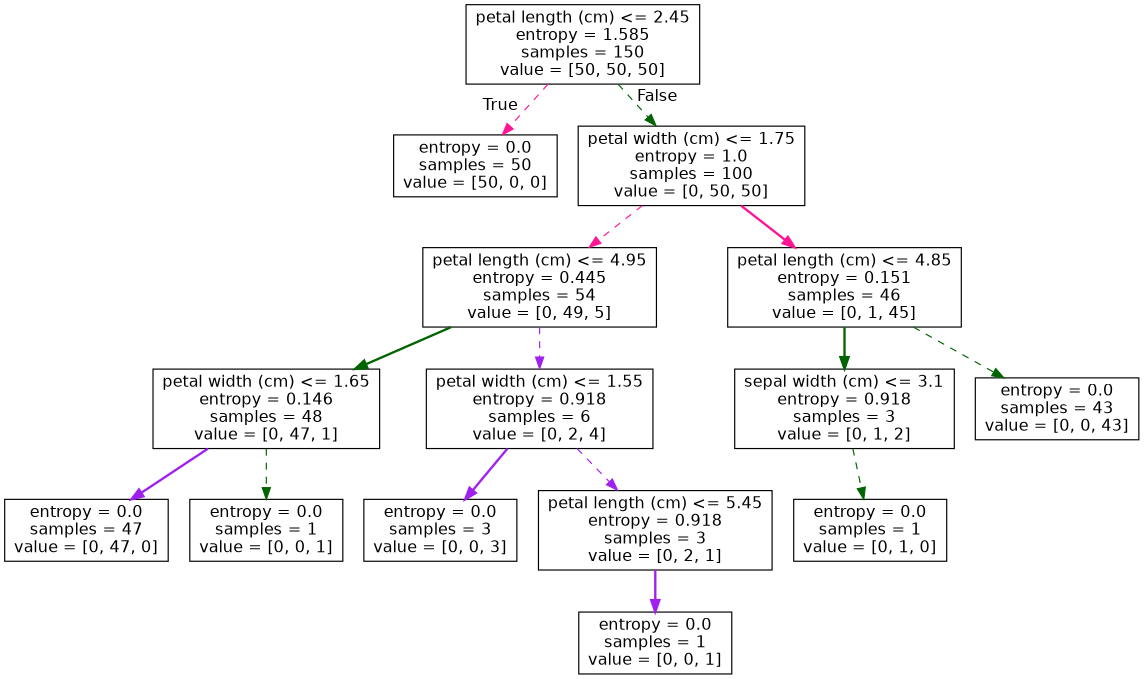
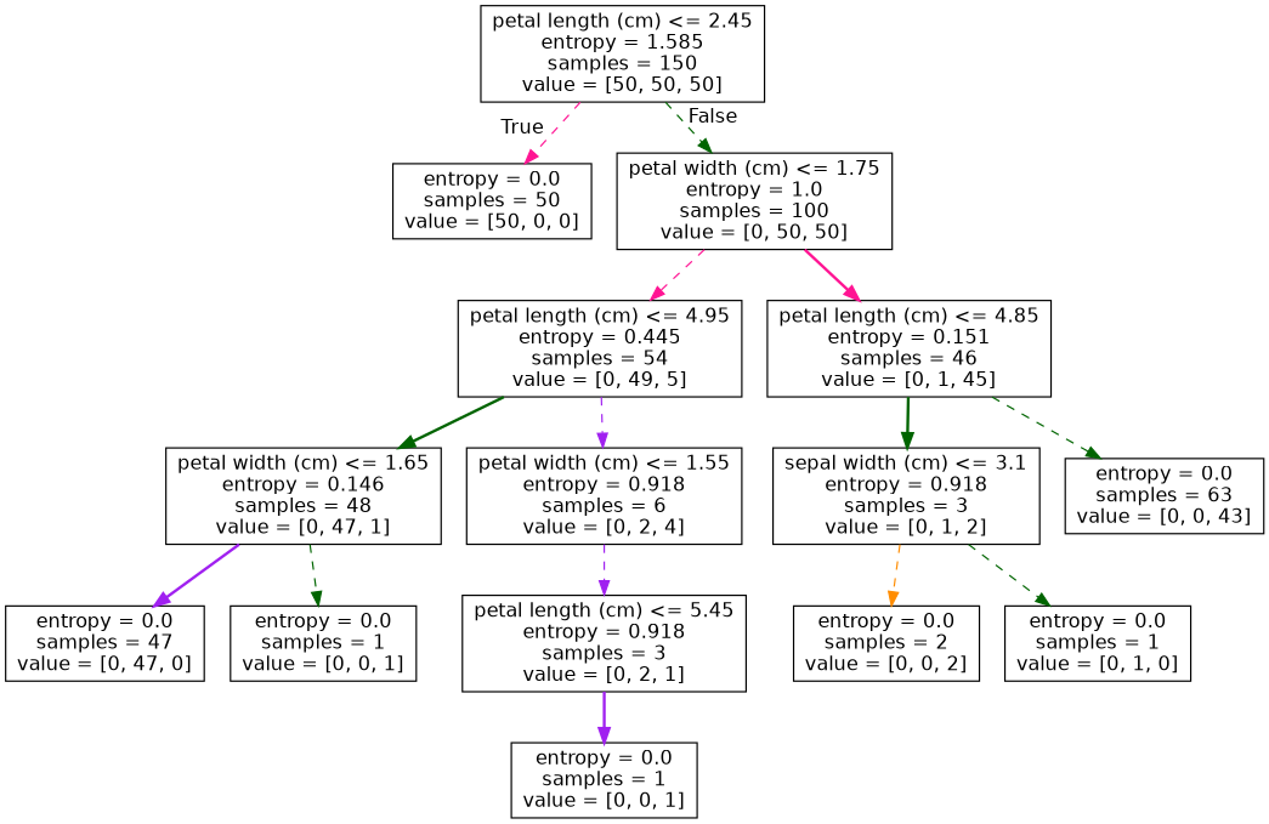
  digraph {
    node [fontname=helvetica shape=box]
    edge [color=darkgreen fontname=helvetica style=dashed]
    n1 [label="petal length (cm) <= 2.45\nentropy = 1.585\nsamples = 150\nvalue = [50, 50, 50]"]
    n2 [label="entropy = 0.0\nsamples = 50\nvalue = [50, 0, 0]"]
    n3 [label="petal width (cm) <= 1.75\nentropy = 1.0\nsamples = 100\nvalue = [0, 50, 50]"]
    n4 [label="petal length (cm) <= 4.95\nentropy = 0.445\nsamples = 54\nvalue = [0, 49, 5]"]
    n5 [label="petal length (cm) <= 4.85\nentropy = 0.151\nsamples = 46\nvalue = [0, 1, 45]"]
    n6 [label="petal width (cm) <= 1.65\nentropy = 0.146\nsamples = 48\nvalue = [0, 47, 1]"]
    n7 [label="petal width (cm) <= 1.55\nentropy = 0.918\nsamples = 6\nvalue = [0, 2, 4]"]
    n8 [label="sepal width (cm) <= 3.1\nentropy = 0.918\nsamples = 3\nvalue = [0, 1, 2]"]
-   n9 [label="entropy = 0.0\nsamples = 43\nvalue = [0, 0, 43]"]
+   n9 [label="entropy = 0.0\nsamples = 63\nvalue = [0, 0, 43]"]
    n10 [label="entropy = 0.0\nsamples = 47\nvalue = [0, 47, 0]"]
    n11 [label="entropy = 0.0\nsamples = 1\nvalue = [0, 0, 1]"]
-   n12 [label="entropy = 0.0\nsamples = 3\nvalue = [0, 0, 3]"]
    n13 [label="petal length (cm) <= 5.45\nentropy = 0.918\nsamples = 3\nvalue = [0, 2, 1]"]
    n14 [label="entropy = 0.0\nsamples = 1\nvalue = [0, 0, 1]"]
+   n15 [label="entropy = 0.0\nsamples = 2\nvalue = [0, 0, 2]"]
    n16 [label="entropy = 0.0\nsamples = 1\nvalue = [0, 1, 0]"]
    n1 -> n2 [color=deeppink headlabel=True labelangle=45 labeldistance=2.5]
    n1 -> n3 [headlabel=False labelangle=-45 labeldistance=2.5]
    n3 -> n4 [color=deeppink]
    n3 -> n5 [color=deeppink style=bold]
    n4 -> n6 [style=bold]
    n4 -> n7 [color=purple]
    n5 -> n8 [style=bold]
    n5 -> n9
    n6 -> n10 [color=purple style=bold]
    n6 -> n11
-   n7 -> n12 [color=purple style=bold]
    n7 -> n13 [color=purple]
+   n8 -> n15 [color=darkorange]
    n8 -> n16
    n13 -> n14 [color=purple style=bold]
  }
